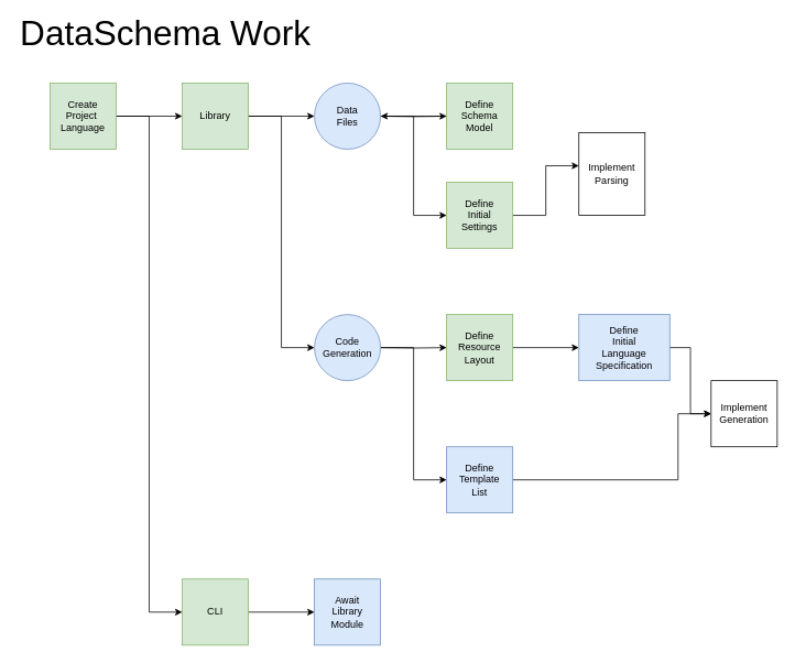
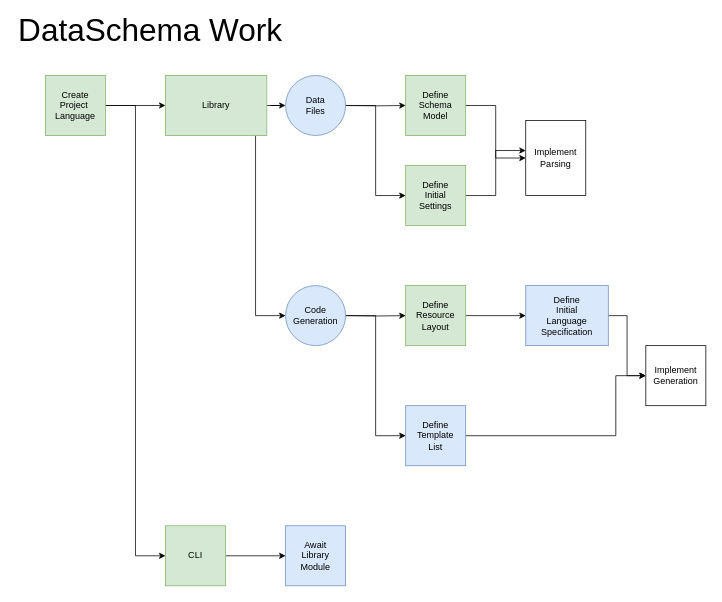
  <mxCell id="0" />
  <mxCell id="1" parent="0" />
  <mxCell id="2" value="DataSchema Work" style="text;html=1;strokeColor=none;fillColor=none;align=center;verticalAlign=middle;whiteSpace=wrap;rounded=0;fontSize=42;" vertex="1" parent="1"><mxGeometry x="20" y="20" width="360" height="40" as="geometry" /></mxCell>
  <mxCell id="3" style="edgeStyle=orthogonalEdgeStyle;rounded=0;orthogonalLoop=1;jettySize=auto;html=1;fontSize=12;" edge="1" parent="1" source="5" target="8"><mxGeometry relative="1" as="geometry"><mxPoint x="190" y="130" as="targetPoint" /></mxGeometry></mxCell>
  <mxCell id="4" style="edgeStyle=orthogonalEdgeStyle;rounded=0;orthogonalLoop=1;jettySize=auto;html=1;entryX=0;entryY=0.5;entryDx=0;entryDy=0;fontSize=12;" edge="1" parent="1" source="5" target="10"><mxGeometry relative="1" as="geometry" /></mxCell>
  <mxCell id="5" value="Create&lt;br&gt;Project&amp;nbsp;&lt;br&gt;Language" style="rounded=0;whiteSpace=wrap;html=1;fontSize=12;fillColor=#d5e8d4;strokeColor=#82b366;" vertex="1" parent="1"><mxGeometry x="60" y="100" width="80" height="80" as="geometry" /></mxCell>
  <mxCell id="6" style="edgeStyle=orthogonalEdgeStyle;rounded=0;orthogonalLoop=1;jettySize=auto;html=1;fontSize=12;" edge="1" parent="1" source="8" target="28"><mxGeometry relative="1" as="geometry"><mxPoint x="380" y="140" as="targetPoint" /><Array as="points" /></mxGeometry></mxCell>
  <mxCell id="7" style="edgeStyle=orthogonalEdgeStyle;rounded=0;orthogonalLoop=1;jettySize=auto;html=1;fontSize=12;" edge="1" parent="1" source="8" target="29"><mxGeometry relative="1" as="geometry"><mxPoint x="380" y="420" as="targetPoint" /><Array as="points"><mxPoint x="340" y="140" /><mxPoint x="340" y="420" /></Array></mxGeometry></mxCell>
- <mxCell id="8" value="Library" style="rounded=0;whiteSpace=wrap;html=1;fontSize=12;fillColor=#d5e8d4;strokeColor=#82b366;" vertex="1" parent="1"><mxGeometry x="220" y="100" width="80" height="80" as="geometry" /></mxCell>
+ <mxCell id="8" value="Library" style="rounded=0;whiteSpace=wrap;html=1;fontSize=12;fillColor=#d5e8d4;strokeColor=#82b366;" vertex="1" parent="1"><mxGeometry x="220" y="100" width="135" height="80" as="geometry" /></mxCell>
  <mxCell id="9" style="edgeStyle=orthogonalEdgeStyle;rounded=0;orthogonalLoop=1;jettySize=auto;html=1;fontSize=12;" edge="1" parent="1" source="10" target="27"><mxGeometry relative="1" as="geometry" /></mxCell>
  <mxCell id="10" value="CLI" style="rounded=0;whiteSpace=wrap;html=1;fontSize=12;fillColor=#d5e8d4;strokeColor=#82b366;" vertex="1" parent="1"><mxGeometry x="220" y="700" width="80" height="80" as="geometry" /></mxCell>
  <mxCell id="11" style="edgeStyle=orthogonalEdgeStyle;rounded=0;orthogonalLoop=1;jettySize=auto;html=1;fontSize=12;" edge="1" parent="1" target="23"><mxGeometry relative="1" as="geometry"><mxPoint x="460" y="420" as="sourcePoint" /></mxGeometry></mxCell>
  <mxCell id="12" style="edgeStyle=orthogonalEdgeStyle;rounded=0;orthogonalLoop=1;jettySize=auto;html=1;fontSize=12;" edge="1" parent="1" target="21"><mxGeometry relative="1" as="geometry"><mxPoint x="460" y="420" as="sourcePoint" /><Array as="points"><mxPoint x="500" y="420" /><mxPoint x="500" y="580" /></Array></mxGeometry></mxCell>
  <mxCell id="13" style="edgeStyle=orthogonalEdgeStyle;rounded=0;orthogonalLoop=1;jettySize=auto;html=1;fontSize=12;" edge="1" parent="1" target="16"><mxGeometry relative="1" as="geometry"><mxPoint x="460" y="140" as="sourcePoint" /></mxGeometry></mxCell>
  <mxCell id="14" style="edgeStyle=orthogonalEdgeStyle;rounded=0;orthogonalLoop=1;jettySize=auto;html=1;fontSize=12;" edge="1" parent="1" target="19"><mxGeometry relative="1" as="geometry"><mxPoint x="460" y="140" as="sourcePoint" /><Array as="points"><mxPoint x="500" y="140" /><mxPoint x="500" y="260" /></Array></mxGeometry></mxCell>
- <mxCell id="15" style="edgeStyle=orthogonalEdgeStyle;rounded=0;orthogonalLoop=1;jettySize=auto;html=1;fontSize=12;" edge="1" parent="1" source="16" target="28"><mxGeometry relative="1" as="geometry" /></mxCell>
+ <mxCell id="15" style="edgeStyle=orthogonalEdgeStyle;rounded=0;orthogonalLoop=1;jettySize=auto;html=1;fontSize=12;" edge="1" parent="1" source="16" target="17"><mxGeometry relative="1" as="geometry" /></mxCell>
  <mxCell id="16" value="Define &lt;br&gt;Schema&lt;br&gt;Model" style="rounded=0;whiteSpace=wrap;html=1;fontSize=12;fillColor=#d5e8d4;strokeColor=#82b366;" vertex="1" parent="1"><mxGeometry x="540" y="100" width="80" height="80" as="geometry" /></mxCell>
  <mxCell id="17" value="Implement&lt;br&gt;Parsing" style="rounded=0;whiteSpace=wrap;html=1;fontSize=12;" vertex="1" parent="1"><mxGeometry x="700" y="160" width="80" height="100" as="geometry" /></mxCell>
  <mxCell id="18" style="edgeStyle=orthogonalEdgeStyle;rounded=0;orthogonalLoop=1;jettySize=auto;html=1;fontSize=12;" edge="1" parent="1" source="19" target="17"><mxGeometry relative="1" as="geometry"><Array as="points"><mxPoint x="660" y="260" /><mxPoint x="660" y="200" /></Array></mxGeometry></mxCell>
  <mxCell id="19" value="Define&lt;br&gt;Initial&lt;br&gt;Settings" style="rounded=0;whiteSpace=wrap;html=1;fontSize=12;fillColor=#d5e8d4;strokeColor=#82b366;" vertex="1" parent="1"><mxGeometry x="540" y="220" width="80" height="80" as="geometry" /></mxCell>
  <mxCell id="20" style="edgeStyle=orthogonalEdgeStyle;rounded=0;orthogonalLoop=1;jettySize=auto;html=1;fontSize=12;" edge="1" parent="1" source="21" target="26"><mxGeometry x="1" y="20" relative="1" as="geometry"><Array as="points"><mxPoint x="820" y="580" /><mxPoint x="820" y="500" /></Array><mxPoint x="20" y="20" as="offset" /></mxGeometry></mxCell>
  <mxCell id="21" value="Define&lt;br&gt;Template&lt;br&gt;List" style="rounded=0;whiteSpace=wrap;html=1;fontSize=12;fillColor=#dae8fc;strokeColor=#6c8ebf;" vertex="1" parent="1"><mxGeometry x="540" y="540" width="80" height="80" as="geometry" /></mxCell>
  <mxCell id="22" style="edgeStyle=orthogonalEdgeStyle;rounded=0;orthogonalLoop=1;jettySize=auto;html=1;fontSize=12;" edge="1" parent="1" source="23" target="25"><mxGeometry relative="1" as="geometry" /></mxCell>
  <mxCell id="23" value="Define&lt;br&gt;Resource&lt;br&gt;Layout" style="rounded=0;whiteSpace=wrap;html=1;fontSize=12;fillColor=#d5e8d4;strokeColor=#82b366;" vertex="1" parent="1"><mxGeometry x="540" y="380" width="80" height="80" as="geometry" /></mxCell>
  <mxCell id="24" style="edgeStyle=orthogonalEdgeStyle;rounded=0;orthogonalLoop=1;jettySize=auto;html=1;fontSize=12;" edge="1" parent="1" source="25" target="26"><mxGeometry relative="1" as="geometry" /></mxCell>
  <mxCell id="25" value="Define&lt;br&gt;Initial&lt;br&gt;Language&lt;br&gt;Specification" style="rounded=0;whiteSpace=wrap;html=1;fontSize=12;fillColor=#dae8fc;strokeColor=#6c8ebf;" vertex="1" parent="1"><mxGeometry x="700" y="380" width="110" height="80" as="geometry" /></mxCell>
  <mxCell id="26" value="Implement&lt;br&gt;Generation" style="rounded=0;whiteSpace=wrap;html=1;fontSize=12;" vertex="1" parent="1"><mxGeometry x="860" y="460" width="80" height="80" as="geometry" /></mxCell>
  <mxCell id="27" value="Await&lt;br&gt;Library&lt;br&gt;Module" style="rounded=0;whiteSpace=wrap;html=1;fontSize=12;fillColor=#dae8fc;strokeColor=#6c8ebf;" vertex="1" parent="1"><mxGeometry x="380" y="700" width="80" height="80" as="geometry" /></mxCell>
  <mxCell id="28" value="Data&lt;br&gt;Files" style="ellipse;whiteSpace=wrap;html=1;aspect=fixed;fontSize=12;fillColor=#dae8fc;strokeColor=#6c8ebf;" vertex="1" parent="1"><mxGeometry x="380" y="100" width="80" height="80" as="geometry" /></mxCell>
  <mxCell id="29" value="Code&lt;br&gt;Generation" style="ellipse;whiteSpace=wrap;html=1;aspect=fixed;fontSize=12;fillColor=#dae8fc;strokeColor=#6c8ebf;" vertex="1" parent="1"><mxGeometry x="380" y="380" width="80" height="80" as="geometry" /></mxCell>
